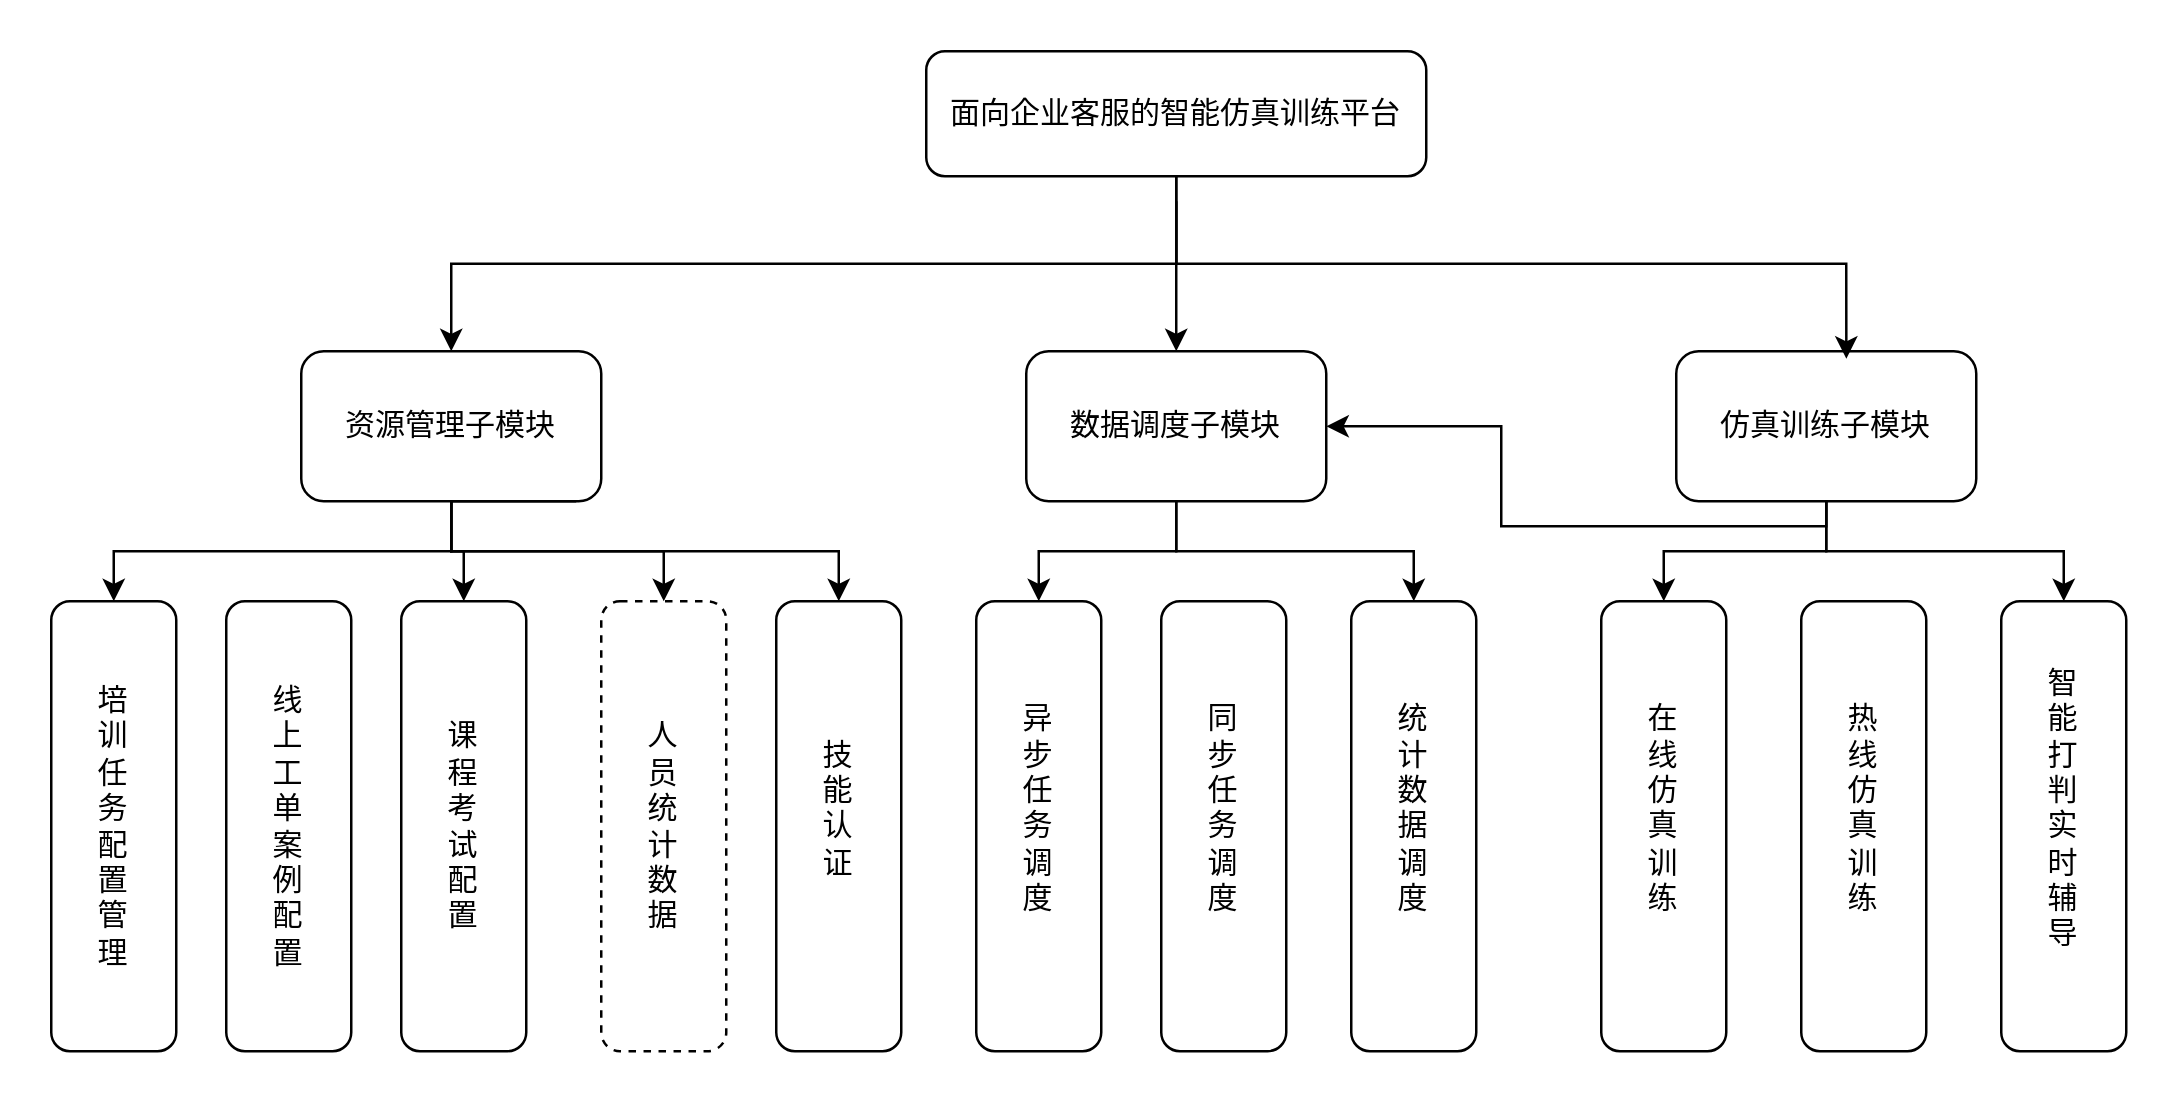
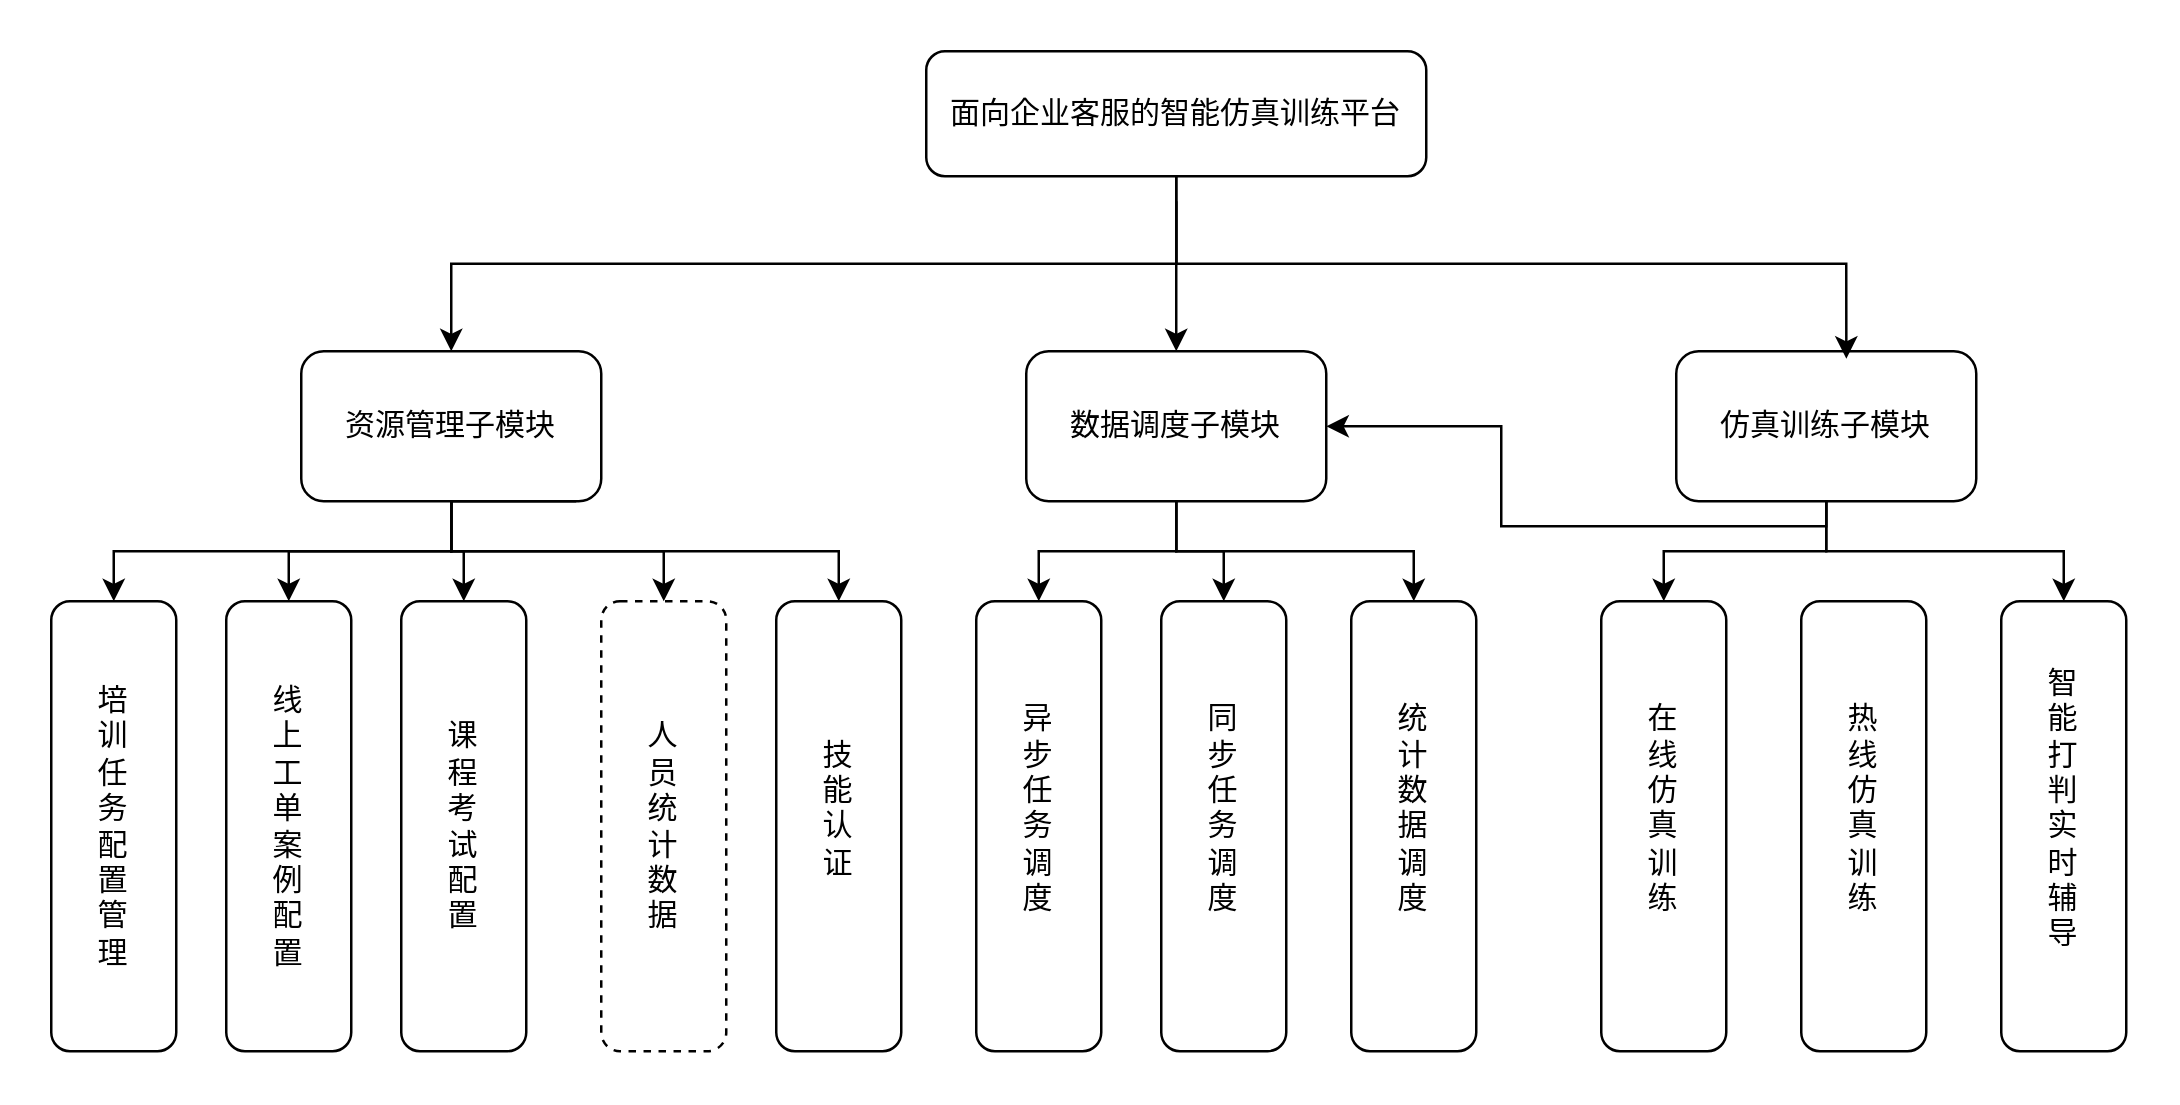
  <mxCell id="0" />
  <mxCell id="1" parent="0" />
  <mxCell id="2" value="" style="edgeStyle=orthogonalEdgeStyle;rounded=0;orthogonalLoop=1;jettySize=auto;html=1;exitX=0.5;exitY=1;exitDx=0;exitDy=0;" edge="1" parent="1" source="3" target="5"><mxGeometry relative="1" as="geometry"><mxPoint x="370" y="45" as="sourcePoint" /></mxGeometry></mxCell>
  <mxCell id="3" value="面向企业客服的智能仿真训练平台" style="rounded=1;whiteSpace=wrap;html=1;" vertex="1" parent="1"><mxGeometry x="370" y="20" width="200" height="50" as="geometry" /></mxCell>
  <mxCell id="4" value="" style="edgeStyle=orthogonalEdgeStyle;rounded=0;orthogonalLoop=1;jettySize=auto;html=1;exitX=0.5;exitY=1;exitDx=0;exitDy=0;" edge="1" parent="1" source="5" target="10"><mxGeometry relative="1" as="geometry" /></mxCell>
  <mxCell id="5" value="资源管理子模块" style="rounded=1;whiteSpace=wrap;html=1;" vertex="1" parent="1"><mxGeometry x="120" y="140" width="120" height="60" as="geometry" /></mxCell>
  <mxCell id="6" value="数据调度子模块" style="rounded=1;whiteSpace=wrap;html=1;" vertex="1" parent="1"><mxGeometry x="410" y="140" width="120" height="60" as="geometry" /></mxCell>
  <mxCell id="7" value="仿真训练子模块" style="rounded=1;whiteSpace=wrap;html=1;" vertex="1" parent="1"><mxGeometry x="670" y="140" width="120" height="60" as="geometry" /></mxCell>
  <mxCell id="8" value="" style="endArrow=classic;html=1;rounded=0;entryX=0.5;entryY=0;entryDx=0;entryDy=0;" edge="1" parent="1" target="6"><mxGeometry width="50" height="50" relative="1" as="geometry"><mxPoint x="470" y="80" as="sourcePoint" /><mxPoint x="490" y="150" as="targetPoint" /></mxGeometry></mxCell>
  <mxCell id="9" value="" style="endArrow=classic;html=1;rounded=0;exitX=0.5;exitY=1;exitDx=0;exitDy=0;entryX=0.567;entryY=0.05;entryDx=0;entryDy=0;entryPerimeter=0;edgeStyle=orthogonalEdgeStyle;" edge="1" parent="1" source="3" target="7"><mxGeometry width="50" height="50" relative="1" as="geometry"><mxPoint x="470" y="80" as="sourcePoint" /><mxPoint x="490" y="150" as="targetPoint" /></mxGeometry></mxCell>
  <mxCell id="10" value="培&lt;br&gt;训&lt;br&gt;任&lt;br&gt;务&lt;br&gt;配&lt;br&gt;置&lt;br&gt;管&lt;br&gt;理" style="whiteSpace=wrap;html=1;rounded=1;" vertex="1" parent="1"><mxGeometry x="20" y="240" width="50" height="180" as="geometry" /></mxCell>
  <mxCell id="11" value="线&lt;br&gt;上&lt;div&gt;工&lt;br&gt;单&lt;br&gt;案&lt;br&gt;例&lt;br&gt;配&lt;br&gt;置&lt;/div&gt;" style="whiteSpace=wrap;html=1;rounded=1;" vertex="1" parent="1"><mxGeometry x="90" y="240" width="50" height="180" as="geometry" /></mxCell>
+ <mxCell id="12" value="" style="endArrow=classic;html=1;rounded=0;exitX=0.5;exitY=1;exitDx=0;exitDy=0;entryX=0.5;entryY=0;entryDx=0;entryDy=0;edgeStyle=orthogonalEdgeStyle;" edge="1" parent="1" source="5" target="11"><mxGeometry width="50" height="50" relative="1" as="geometry"><mxPoint x="270" y="250" as="sourcePoint" /><mxPoint x="320" y="200" as="targetPoint" /></mxGeometry></mxCell>
  <mxCell id="13" value="课&lt;br&gt;程&lt;br&gt;考&lt;br&gt;试&lt;br&gt;配&lt;br&gt;置" style="whiteSpace=wrap;html=1;rounded=1;" vertex="1" parent="1"><mxGeometry x="160" y="240" width="50" height="180" as="geometry" /></mxCell>
  <mxCell id="14" value="人&lt;br&gt;员&lt;br&gt;统&lt;div&gt;计&lt;br&gt;数&lt;br&gt;据&lt;/div&gt;" style="whiteSpace=wrap;html=1;rounded=1;dashed=1;" vertex="1" parent="1"><mxGeometry x="240" y="240" width="50" height="180" as="geometry" /></mxCell>
  <mxCell id="15" value="技&lt;br&gt;能&lt;br&gt;认&lt;br&gt;证&lt;div&gt;&lt;br/&gt;&lt;/div&gt;" style="whiteSpace=wrap;html=1;rounded=1;" vertex="1" parent="1"><mxGeometry x="310" y="240" width="50" height="180" as="geometry" /></mxCell>
  <mxCell id="16" value="异&lt;br&gt;步&lt;br&gt;任&lt;br&gt;务&lt;br&gt;调&lt;br&gt;度&lt;br&gt;&lt;div&gt;&lt;br&gt;&lt;/div&gt;" style="whiteSpace=wrap;html=1;rounded=1;" vertex="1" parent="1"><mxGeometry x="390" y="240" width="50" height="180" as="geometry" /></mxCell>
  <mxCell id="17" value="同&lt;br&gt;步&lt;br&gt;任&lt;br&gt;务&lt;br&gt;调&lt;br&gt;度&lt;br&gt;&lt;div&gt;&lt;br&gt;&lt;/div&gt;" style="whiteSpace=wrap;html=1;rounded=1;" vertex="1" parent="1"><mxGeometry x="464" y="240" width="50" height="180" as="geometry" /></mxCell>
  <mxCell id="18" value="统&lt;br&gt;计&lt;br&gt;数&lt;br&gt;据&lt;br&gt;调&lt;br&gt;度&lt;br&gt;&lt;div&gt;&lt;br&gt;&lt;/div&gt;" style="whiteSpace=wrap;html=1;rounded=1;" vertex="1" parent="1"><mxGeometry x="540" y="240" width="50" height="180" as="geometry" /></mxCell>
  <mxCell id="19" value="在&lt;br&gt;线&lt;br&gt;仿&lt;br&gt;真&lt;br&gt;训&lt;br&gt;练&lt;br&gt;&lt;div&gt;&lt;br&gt;&lt;/div&gt;" style="whiteSpace=wrap;html=1;rounded=1;" vertex="1" parent="1"><mxGeometry x="640" y="240" width="50" height="180" as="geometry" /></mxCell>
  <mxCell id="20" value="热&lt;br&gt;线&lt;br&gt;仿&lt;br&gt;真&lt;br&gt;训&lt;br&gt;练&lt;br&gt;&lt;div&gt;&lt;br&gt;&lt;/div&gt;" style="whiteSpace=wrap;html=1;rounded=1;" vertex="1" parent="1"><mxGeometry x="720" y="240" width="50" height="180" as="geometry" /></mxCell>
  <mxCell id="21" value="智&lt;br&gt;能&lt;br&gt;打&lt;br&gt;判&lt;br&gt;实&lt;br&gt;时&lt;br&gt;辅&lt;br&gt;导&lt;br&gt;&lt;div&gt;&lt;br&gt;&lt;/div&gt;" style="whiteSpace=wrap;html=1;rounded=1;" vertex="1" parent="1"><mxGeometry x="800" y="240" width="50" height="180" as="geometry" /></mxCell>
  <mxCell id="22" value="" style="endArrow=classic;html=1;rounded=0;entryX=0.5;entryY=0;entryDx=0;entryDy=0;edgeStyle=orthogonalEdgeStyle;" edge="1" parent="1" target="13"><mxGeometry width="50" height="50" relative="1" as="geometry"><mxPoint x="230" y="200" as="sourcePoint" /><mxPoint x="240" y="210" as="targetPoint" /><Array as="points"><mxPoint x="180" y="200" /><mxPoint x="180" y="220" /><mxPoint x="185" y="220" /></Array></mxGeometry></mxCell>
  <mxCell id="23" value="" style="endArrow=classic;html=1;rounded=0;entryX=0.5;entryY=0;entryDx=0;entryDy=0;edgeStyle=orthogonalEdgeStyle;" edge="1" parent="1" target="14"><mxGeometry width="50" height="50" relative="1" as="geometry"><mxPoint x="180" y="200" as="sourcePoint" /><mxPoint x="270" y="210" as="targetPoint" /><Array as="points"><mxPoint x="180" y="200" /><mxPoint x="180" y="220" /><mxPoint x="265" y="220" /></Array></mxGeometry></mxCell>
  <mxCell id="24" value="" style="endArrow=classic;html=1;rounded=0;entryX=0.5;entryY=0;entryDx=0;entryDy=0;edgeStyle=orthogonalEdgeStyle;exitX=0.5;exitY=1;exitDx=0;exitDy=0;" edge="1" parent="1" source="5" target="15"><mxGeometry width="50" height="50" relative="1" as="geometry"><mxPoint x="230" y="200" as="sourcePoint" /><mxPoint x="360" y="220" as="targetPoint" /><Array as="points"><mxPoint x="180" y="220" /><mxPoint x="335" y="220" /></Array></mxGeometry></mxCell>
  <mxCell id="25" value="" style="endArrow=classic;html=1;rounded=0;exitX=0.5;exitY=1;exitDx=0;exitDy=0;entryX=0.5;entryY=0;entryDx=0;entryDy=0;edgeStyle=orthogonalEdgeStyle;" edge="1" parent="1" source="6" target="16"><mxGeometry width="50" height="50" relative="1" as="geometry"><mxPoint x="500" y="270" as="sourcePoint" /><mxPoint x="550" y="220" as="targetPoint" /></mxGeometry></mxCell>
+ <mxCell id="26" value="" style="endArrow=classic;html=1;rounded=0;exitX=0.5;exitY=1;exitDx=0;exitDy=0;entryX=0.5;entryY=0;entryDx=0;entryDy=0;edgeStyle=orthogonalEdgeStyle;" edge="1" parent="1" source="6" target="17"><mxGeometry width="50" height="50" relative="1" as="geometry"><mxPoint x="490" y="250" as="sourcePoint" /><mxPoint x="540" y="200" as="targetPoint" /></mxGeometry></mxCell>
  <mxCell id="27" value="" style="endArrow=classic;html=1;rounded=0;entryX=0.5;entryY=0;entryDx=0;entryDy=0;edgeStyle=orthogonalEdgeStyle;" edge="1" parent="1" target="18"><mxGeometry width="50" height="50" relative="1" as="geometry"><mxPoint x="470" y="200" as="sourcePoint" /><mxPoint x="570" y="190" as="targetPoint" /><Array as="points"><mxPoint x="470" y="220" /><mxPoint x="565" y="220" /></Array></mxGeometry></mxCell>
  <mxCell id="28" value="" style="endArrow=classic;html=1;rounded=0;exitX=0.5;exitY=1;exitDx=0;exitDy=0;entryX=0.5;entryY=0;entryDx=0;entryDy=0;edgeStyle=orthogonalEdgeStyle;" edge="1" parent="1" source="7" target="19"><mxGeometry width="50" height="50" relative="1" as="geometry"><mxPoint x="500" y="250" as="sourcePoint" /><mxPoint x="550" y="200" as="targetPoint" /></mxGeometry></mxCell>
  <mxCell id="29" value="" style="endArrow=classic;html=1;rounded=0;exitX=0.5;exitY=1;exitDx=0;exitDy=0;edgeStyle=orthogonalEdgeStyle;" edge="1" parent="1" source="7" target="6"><mxGeometry width="50" height="50" relative="1" as="geometry"><mxPoint x="730" y="240" as="sourcePoint" /><mxPoint x="780" y="190" as="targetPoint" /></mxGeometry></mxCell>
  <mxCell id="30" value="" style="endArrow=classic;html=1;rounded=0;entryX=0.5;entryY=0;entryDx=0;entryDy=0;edgeStyle=orthogonalEdgeStyle;" edge="1" parent="1" target="21"><mxGeometry width="50" height="50" relative="1" as="geometry"><mxPoint x="730" y="200" as="sourcePoint" /><mxPoint x="780" y="190" as="targetPoint" /><Array as="points"><mxPoint x="730" y="220" /><mxPoint x="825" y="220" /></Array></mxGeometry></mxCell>
